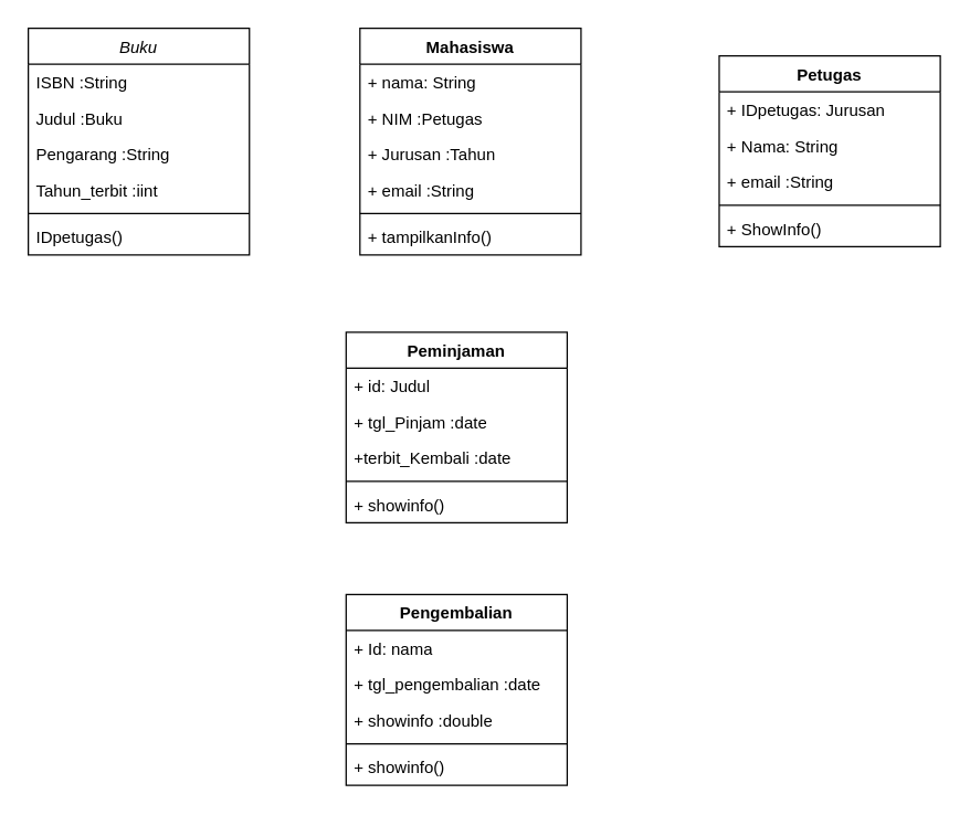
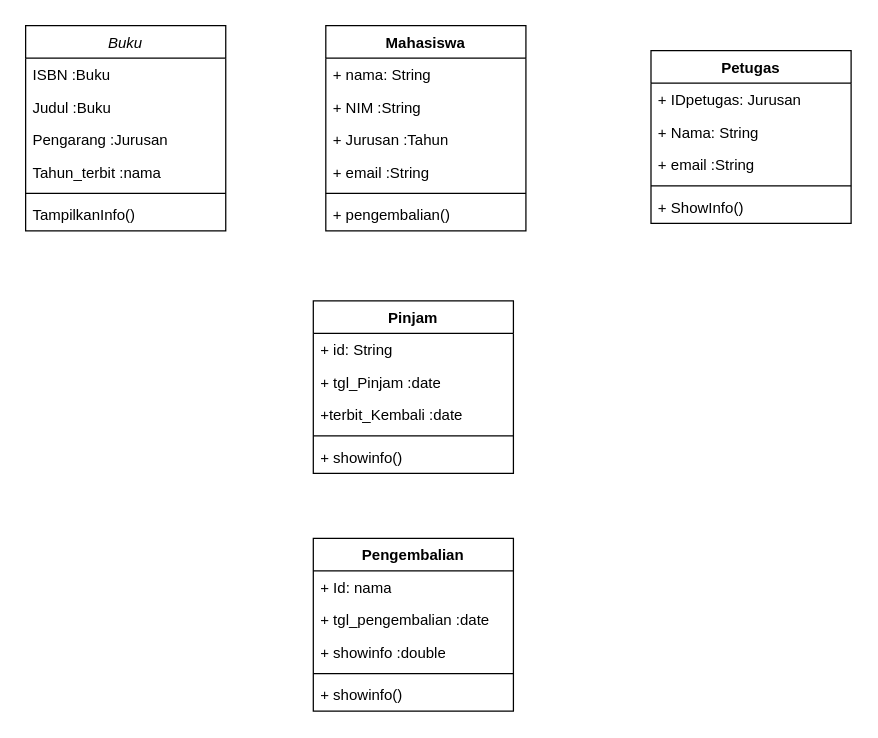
  <mxCell id="0" />
  <mxCell id="1" parent="0" />
  <mxCell id="2" value="Buku" style="swimlane;fontStyle=2;align=center;verticalAlign=top;childLayout=stackLayout;horizontal=1;startSize=26;horizontalStack=0;resizeParent=1;resizeLast=0;collapsible=1;marginBottom=0;rounded=0;shadow=0;strokeWidth=1;" parent="1" vertex="1"><mxGeometry x="20" y="20" width="160" height="164" as="geometry"><mxRectangle x="230" y="140" width="160" height="26" as="alternateBounds" /></mxGeometry></mxCell>
- <mxCell id="3" value="ISBN :String" style="text;align=left;verticalAlign=top;spacingLeft=4;spacingRight=4;overflow=hidden;rotatable=0;points=[[0,0.5],[1,0.5]];portConstraint=eastwest;" parent="2" vertex="1"><mxGeometry y="26" width="160" height="26" as="geometry" /></mxCell>
+ <mxCell id="3" value="ISBN :Buku" style="text;align=left;verticalAlign=top;spacingLeft=4;spacingRight=4;overflow=hidden;rotatable=0;points=[[0,0.5],[1,0.5]];portConstraint=eastwest;" parent="2" vertex="1"><mxGeometry y="26" width="160" height="26" as="geometry" /></mxCell>
  <mxCell id="4" value="Judul :Buku" style="text;align=left;verticalAlign=top;spacingLeft=4;spacingRight=4;overflow=hidden;rotatable=0;points=[[0,0.5],[1,0.5]];portConstraint=eastwest;" vertex="1" parent="2"><mxGeometry y="52" width="160" height="26" as="geometry" /></mxCell>
- <mxCell id="5" value="Pengarang :String&#10;" style="text;align=left;verticalAlign=top;spacingLeft=4;spacingRight=4;overflow=hidden;rotatable=0;points=[[0,0.5],[1,0.5]];portConstraint=eastwest;rounded=0;shadow=0;html=0;" parent="2" vertex="1"><mxGeometry y="78" width="160" height="26" as="geometry" /></mxCell>
- <mxCell id="6" value="Tahun_terbit :iint" style="text;align=left;verticalAlign=top;spacingLeft=4;spacingRight=4;overflow=hidden;rotatable=0;points=[[0,0.5],[1,0.5]];portConstraint=eastwest;rounded=0;shadow=0;html=0;" vertex="1" parent="2"><mxGeometry y="104" width="160" height="26" as="geometry" /></mxCell>
+ <mxCell id="5" value="Pengarang :Jurusan&#10;" style="text;align=left;verticalAlign=top;spacingLeft=4;spacingRight=4;overflow=hidden;rotatable=0;points=[[0,0.5],[1,0.5]];portConstraint=eastwest;rounded=0;shadow=0;html=0;" parent="2" vertex="1"><mxGeometry y="78" width="160" height="26" as="geometry" /></mxCell>
+ <mxCell id="6" value="Tahun_terbit :nama" style="text;align=left;verticalAlign=top;spacingLeft=4;spacingRight=4;overflow=hidden;rotatable=0;points=[[0,0.5],[1,0.5]];portConstraint=eastwest;rounded=0;shadow=0;html=0;" vertex="1" parent="2"><mxGeometry y="104" width="160" height="26" as="geometry" /></mxCell>
  <mxCell id="7" value="" style="line;html=1;strokeWidth=1;align=left;verticalAlign=middle;spacingTop=-1;spacingLeft=3;spacingRight=3;rotatable=0;labelPosition=right;points=[];portConstraint=eastwest;" parent="2" vertex="1"><mxGeometry y="130" width="160" height="8" as="geometry" /></mxCell>
- <mxCell id="8" value="IDpetugas()" style="text;align=left;verticalAlign=top;spacingLeft=4;spacingRight=4;overflow=hidden;rotatable=0;points=[[0,0.5],[1,0.5]];portConstraint=eastwest;" parent="2" vertex="1"><mxGeometry y="138" width="160" height="26" as="geometry" /></mxCell>
+ <mxCell id="8" value="TampilkanInfo()" style="text;align=left;verticalAlign=top;spacingLeft=4;spacingRight=4;overflow=hidden;rotatable=0;points=[[0,0.5],[1,0.5]];portConstraint=eastwest;" parent="2" vertex="1"><mxGeometry y="138" width="160" height="26" as="geometry" /></mxCell>
  <mxCell id="9" value="Mahasiswa" style="swimlane;fontStyle=1;align=center;verticalAlign=top;childLayout=stackLayout;horizontal=1;startSize=26;horizontalStack=0;resizeParent=1;resizeParentMax=0;resizeLast=0;collapsible=1;marginBottom=0;whiteSpace=wrap;html=1;" vertex="1" parent="1"><mxGeometry x="260" y="20" width="160" height="164" as="geometry" /></mxCell>
  <mxCell id="10" value="+ nama: String" style="text;strokeColor=none;fillColor=none;align=left;verticalAlign=top;spacingLeft=4;spacingRight=4;overflow=hidden;rotatable=0;points=[[0,0.5],[1,0.5]];portConstraint=eastwest;whiteSpace=wrap;html=1;" vertex="1" parent="9"><mxGeometry y="26" width="160" height="26" as="geometry" /></mxCell>
- <mxCell id="11" value="+ NIM :Petugas" style="text;strokeColor=none;fillColor=none;align=left;verticalAlign=top;spacingLeft=4;spacingRight=4;overflow=hidden;rotatable=0;points=[[0,0.5],[1,0.5]];portConstraint=eastwest;whiteSpace=wrap;html=1;" vertex="1" parent="9"><mxGeometry y="52" width="160" height="26" as="geometry" /></mxCell>
+ <mxCell id="11" value="+ NIM :String" style="text;strokeColor=none;fillColor=none;align=left;verticalAlign=top;spacingLeft=4;spacingRight=4;overflow=hidden;rotatable=0;points=[[0,0.5],[1,0.5]];portConstraint=eastwest;whiteSpace=wrap;html=1;" vertex="1" parent="9"><mxGeometry y="52" width="160" height="26" as="geometry" /></mxCell>
  <mxCell id="12" value="+ Jurusan :Tahun" style="text;strokeColor=none;fillColor=none;align=left;verticalAlign=top;spacingLeft=4;spacingRight=4;overflow=hidden;rotatable=0;points=[[0,0.5],[1,0.5]];portConstraint=eastwest;whiteSpace=wrap;html=1;" vertex="1" parent="9"><mxGeometry y="78" width="160" height="26" as="geometry" /></mxCell>
  <mxCell id="13" value="+ email :String" style="text;strokeColor=none;fillColor=none;align=left;verticalAlign=top;spacingLeft=4;spacingRight=4;overflow=hidden;rotatable=0;points=[[0,0.5],[1,0.5]];portConstraint=eastwest;whiteSpace=wrap;html=1;" vertex="1" parent="9"><mxGeometry y="104" width="160" height="26" as="geometry" /></mxCell>
  <mxCell id="14" value="" style="line;strokeWidth=1;fillColor=none;align=left;verticalAlign=middle;spacingTop=-1;spacingLeft=3;spacingRight=3;rotatable=0;labelPosition=right;points=[];portConstraint=eastwest;strokeColor=inherit;" vertex="1" parent="9"><mxGeometry y="130" width="160" height="8" as="geometry" /></mxCell>
- <mxCell id="15" value="+ tampilkanInfo()" style="text;strokeColor=none;fillColor=none;align=left;verticalAlign=top;spacingLeft=4;spacingRight=4;overflow=hidden;rotatable=0;points=[[0,0.5],[1,0.5]];portConstraint=eastwest;whiteSpace=wrap;html=1;" vertex="1" parent="9"><mxGeometry y="138" width="160" height="26" as="geometry" /></mxCell>
+ <mxCell id="15" value="+ pengembalian()" style="text;strokeColor=none;fillColor=none;align=left;verticalAlign=top;spacingLeft=4;spacingRight=4;overflow=hidden;rotatable=0;points=[[0,0.5],[1,0.5]];portConstraint=eastwest;whiteSpace=wrap;html=1;" vertex="1" parent="9"><mxGeometry y="138" width="160" height="26" as="geometry" /></mxCell>
  <mxCell id="16" value="Petugas" style="swimlane;fontStyle=1;align=center;verticalAlign=top;childLayout=stackLayout;horizontal=1;startSize=26;horizontalStack=0;resizeParent=1;resizeParentMax=0;resizeLast=0;collapsible=1;marginBottom=0;whiteSpace=wrap;html=1;" vertex="1" parent="1"><mxGeometry x="520" y="40" width="160" height="138" as="geometry" /></mxCell>
  <mxCell id="17" value="+ IDpetugas: Jurusan" style="text;strokeColor=none;fillColor=none;align=left;verticalAlign=top;spacingLeft=4;spacingRight=4;overflow=hidden;rotatable=0;points=[[0,0.5],[1,0.5]];portConstraint=eastwest;whiteSpace=wrap;html=1;" vertex="1" parent="16"><mxGeometry y="26" width="160" height="26" as="geometry" /></mxCell>
  <mxCell id="18" value="+ Nama: String" style="text;strokeColor=none;fillColor=none;align=left;verticalAlign=top;spacingLeft=4;spacingRight=4;overflow=hidden;rotatable=0;points=[[0,0.5],[1,0.5]];portConstraint=eastwest;whiteSpace=wrap;html=1;" vertex="1" parent="16"><mxGeometry y="52" width="160" height="26" as="geometry" /></mxCell>
  <mxCell id="19" value="+ email :String" style="text;strokeColor=none;fillColor=none;align=left;verticalAlign=top;spacingLeft=4;spacingRight=4;overflow=hidden;rotatable=0;points=[[0,0.5],[1,0.5]];portConstraint=eastwest;whiteSpace=wrap;html=1;" vertex="1" parent="16"><mxGeometry y="78" width="160" height="26" as="geometry" /></mxCell>
  <mxCell id="20" value="" style="line;strokeWidth=1;fillColor=none;align=left;verticalAlign=middle;spacingTop=-1;spacingLeft=3;spacingRight=3;rotatable=0;labelPosition=right;points=[];portConstraint=eastwest;strokeColor=inherit;" vertex="1" parent="16"><mxGeometry y="104" width="160" height="8" as="geometry" /></mxCell>
  <mxCell id="21" value="+ ShowInfo()&amp;nbsp;" style="text;strokeColor=none;fillColor=none;align=left;verticalAlign=top;spacingLeft=4;spacingRight=4;overflow=hidden;rotatable=0;points=[[0,0.5],[1,0.5]];portConstraint=eastwest;whiteSpace=wrap;html=1;" vertex="1" parent="16"><mxGeometry y="112" width="160" height="26" as="geometry" /></mxCell>
- <mxCell id="22" value="Peminjaman" style="swimlane;fontStyle=1;align=center;verticalAlign=top;childLayout=stackLayout;horizontal=1;startSize=26;horizontalStack=0;resizeParent=1;resizeParentMax=0;resizeLast=0;collapsible=1;marginBottom=0;whiteSpace=wrap;html=1;" vertex="1" parent="1"><mxGeometry x="250" y="240" width="160" height="138" as="geometry" /></mxCell>
- <mxCell id="23" value="+ id: Judul" style="text;strokeColor=none;fillColor=none;align=left;verticalAlign=top;spacingLeft=4;spacingRight=4;overflow=hidden;rotatable=0;points=[[0,0.5],[1,0.5]];portConstraint=eastwest;whiteSpace=wrap;html=1;" vertex="1" parent="22"><mxGeometry y="26" width="160" height="26" as="geometry" /></mxCell>
+ <mxCell id="22" value="Pinjam" style="swimlane;fontStyle=1;align=center;verticalAlign=top;childLayout=stackLayout;horizontal=1;startSize=26;horizontalStack=0;resizeParent=1;resizeParentMax=0;resizeLast=0;collapsible=1;marginBottom=0;whiteSpace=wrap;html=1;" vertex="1" parent="1"><mxGeometry x="250" y="240" width="160" height="138" as="geometry" /></mxCell>
+ <mxCell id="23" value="+ id: String" style="text;strokeColor=none;fillColor=none;align=left;verticalAlign=top;spacingLeft=4;spacingRight=4;overflow=hidden;rotatable=0;points=[[0,0.5],[1,0.5]];portConstraint=eastwest;whiteSpace=wrap;html=1;" vertex="1" parent="22"><mxGeometry y="26" width="160" height="26" as="geometry" /></mxCell>
  <mxCell id="24" value="+ tgl_Pinjam :date" style="text;strokeColor=none;fillColor=none;align=left;verticalAlign=top;spacingLeft=4;spacingRight=4;overflow=hidden;rotatable=0;points=[[0,0.5],[1,0.5]];portConstraint=eastwest;whiteSpace=wrap;html=1;" vertex="1" parent="22"><mxGeometry y="52" width="160" height="26" as="geometry" /></mxCell>
  <mxCell id="25" value="+terbit_Kembali :date" style="text;strokeColor=none;fillColor=none;align=left;verticalAlign=top;spacingLeft=4;spacingRight=4;overflow=hidden;rotatable=0;points=[[0,0.5],[1,0.5]];portConstraint=eastwest;whiteSpace=wrap;html=1;" vertex="1" parent="22"><mxGeometry y="78" width="160" height="26" as="geometry" /></mxCell>
  <mxCell id="26" value="" style="line;strokeWidth=1;fillColor=none;align=left;verticalAlign=middle;spacingTop=-1;spacingLeft=3;spacingRight=3;rotatable=0;labelPosition=right;points=[];portConstraint=eastwest;strokeColor=inherit;" vertex="1" parent="22"><mxGeometry y="104" width="160" height="8" as="geometry" /></mxCell>
  <mxCell id="27" value="+ showinfo()" style="text;strokeColor=none;fillColor=none;align=left;verticalAlign=top;spacingLeft=4;spacingRight=4;overflow=hidden;rotatable=0;points=[[0,0.5],[1,0.5]];portConstraint=eastwest;whiteSpace=wrap;html=1;" vertex="1" parent="22"><mxGeometry y="112" width="160" height="26" as="geometry" /></mxCell>
  <mxCell id="28" value="Pengembalian" style="swimlane;fontStyle=1;align=center;verticalAlign=top;childLayout=stackLayout;horizontal=1;startSize=26;horizontalStack=0;resizeParent=1;resizeParentMax=0;resizeLast=0;collapsible=1;marginBottom=0;whiteSpace=wrap;html=1;" vertex="1" parent="1"><mxGeometry x="250" y="430" width="160" height="138" as="geometry" /></mxCell>
  <mxCell id="29" value="+ Id: nama" style="text;strokeColor=none;fillColor=none;align=left;verticalAlign=top;spacingLeft=4;spacingRight=4;overflow=hidden;rotatable=0;points=[[0,0.5],[1,0.5]];portConstraint=eastwest;whiteSpace=wrap;html=1;" vertex="1" parent="28"><mxGeometry y="26" width="160" height="26" as="geometry" /></mxCell>
  <mxCell id="30" value="+ tgl_pengembalian :date" style="text;strokeColor=none;fillColor=none;align=left;verticalAlign=top;spacingLeft=4;spacingRight=4;overflow=hidden;rotatable=0;points=[[0,0.5],[1,0.5]];portConstraint=eastwest;whiteSpace=wrap;html=1;" vertex="1" parent="28"><mxGeometry y="52" width="160" height="26" as="geometry" /></mxCell>
  <mxCell id="31" value="+ showinfo :double" style="text;strokeColor=none;fillColor=none;align=left;verticalAlign=top;spacingLeft=4;spacingRight=4;overflow=hidden;rotatable=0;points=[[0,0.5],[1,0.5]];portConstraint=eastwest;whiteSpace=wrap;html=1;" vertex="1" parent="28"><mxGeometry y="78" width="160" height="26" as="geometry" /></mxCell>
  <mxCell id="32" value="" style="line;strokeWidth=1;fillColor=none;align=left;verticalAlign=middle;spacingTop=-1;spacingLeft=3;spacingRight=3;rotatable=0;labelPosition=right;points=[];portConstraint=eastwest;strokeColor=inherit;" vertex="1" parent="28"><mxGeometry y="104" width="160" height="8" as="geometry" /></mxCell>
  <mxCell id="33" value="+ showinfo()" style="text;strokeColor=none;fillColor=none;align=left;verticalAlign=top;spacingLeft=4;spacingRight=4;overflow=hidden;rotatable=0;points=[[0,0.5],[1,0.5]];portConstraint=eastwest;whiteSpace=wrap;html=1;" vertex="1" parent="28"><mxGeometry y="112" width="160" height="26" as="geometry" /></mxCell>
